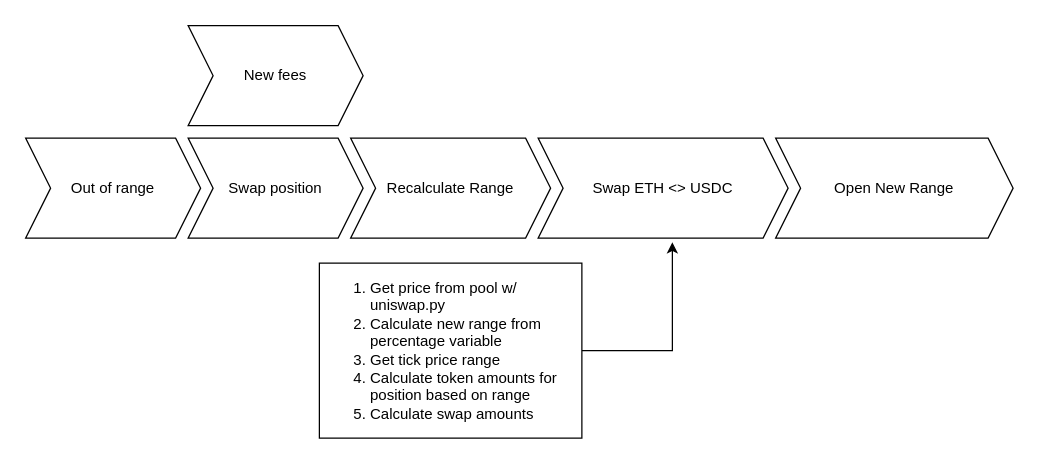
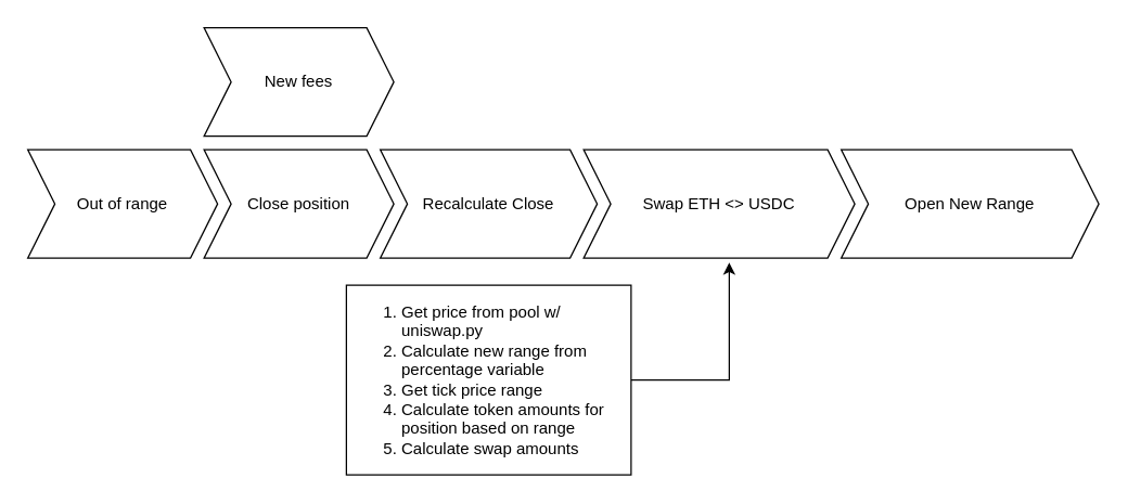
  <mxCell id="0" />
  <mxCell id="1" parent="0" />
- <mxCell id="2" value="Swap position" style="shape=step;perimeter=stepPerimeter;whiteSpace=wrap;html=1;fixedSize=1;" vertex="1" parent="1"><mxGeometry x="150" y="110" width="140" height="80" as="geometry" /></mxCell>
- <mxCell id="3" value="Recalculate Range" style="shape=step;perimeter=stepPerimeter;whiteSpace=wrap;html=1;fixedSize=1;" vertex="1" parent="1"><mxGeometry x="280" y="110" width="160" height="80" as="geometry" /></mxCell>
+ <mxCell id="2" value="Close position" style="shape=step;perimeter=stepPerimeter;whiteSpace=wrap;html=1;fixedSize=1;" vertex="1" parent="1"><mxGeometry x="150" y="110" width="140" height="80" as="geometry" /></mxCell>
+ <mxCell id="3" value="Recalculate Close" style="shape=step;perimeter=stepPerimeter;whiteSpace=wrap;html=1;fixedSize=1;" vertex="1" parent="1"><mxGeometry x="280" y="110" width="160" height="80" as="geometry" /></mxCell>
  <mxCell id="4" value="Out of range" style="shape=step;perimeter=stepPerimeter;whiteSpace=wrap;html=1;fixedSize=1;" vertex="1" parent="1"><mxGeometry x="20" y="110" width="140" height="80" as="geometry" /></mxCell>
  <mxCell id="5" value="Swap ETH &amp;lt;&amp;gt; USDC" style="shape=step;perimeter=stepPerimeter;whiteSpace=wrap;html=1;fixedSize=1;" vertex="1" parent="1"><mxGeometry x="430" y="110" width="200" height="80" as="geometry" /></mxCell>
  <mxCell id="6" value="Open New Range" style="shape=step;perimeter=stepPerimeter;whiteSpace=wrap;html=1;fixedSize=1;" vertex="1" parent="1"><mxGeometry x="620" y="110" width="190" height="80" as="geometry" /></mxCell>
  <mxCell id="7" value="New fees" style="shape=step;perimeter=stepPerimeter;whiteSpace=wrap;html=1;fixedSize=1;" vertex="1" parent="1"><mxGeometry x="150" y="20" width="140" height="80" as="geometry" /></mxCell>
  <mxCell id="8" style="edgeStyle=orthogonalEdgeStyle;rounded=0;orthogonalLoop=1;jettySize=auto;html=1;entryX=0.537;entryY=1.042;entryDx=0;entryDy=0;entryPerimeter=0;exitX=1;exitY=0.5;exitDx=0;exitDy=0;" edge="1" parent="1" source="9" target="5"><mxGeometry relative="1" as="geometry" /></mxCell>
  <mxCell id="9" value="&lt;ol style=&quot;border-color: var(--border-color); text-align: left;&quot;&gt;&lt;li style=&quot;border-color: var(--border-color);&quot;&gt;Get price from pool w/ uniswap.py&lt;/li&gt;&lt;li style=&quot;border-color: var(--border-color);&quot;&gt;Calculate new range from percentage variable&lt;/li&gt;&lt;li&gt;&lt;span style=&quot;background-color: initial;&quot;&gt;Get tick price range&lt;/span&gt;&lt;br&gt;&lt;/li&gt;&lt;li style=&quot;border-color: var(--border-color);&quot;&gt;&lt;span style=&quot;border-color: var(--border-color); background-color: initial;&quot;&gt;Calculate token amounts for position based on range&lt;/span&gt;&lt;/li&gt;&lt;li style=&quot;border-color: var(--border-color);&quot;&gt;&lt;span style=&quot;border-color: var(--border-color); background-color: initial;&quot;&gt;Calculate swap amounts&lt;/span&gt;&lt;/li&gt;&lt;/ol&gt;" style="rounded=0;whiteSpace=wrap;html=1;" vertex="1" parent="1"><mxGeometry x="255" y="210" width="210" height="140" as="geometry" /></mxCell>
